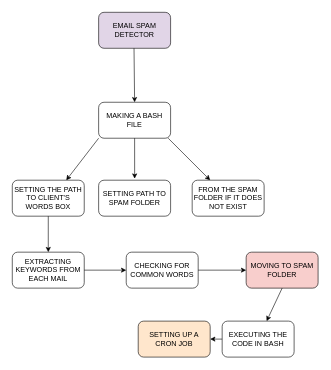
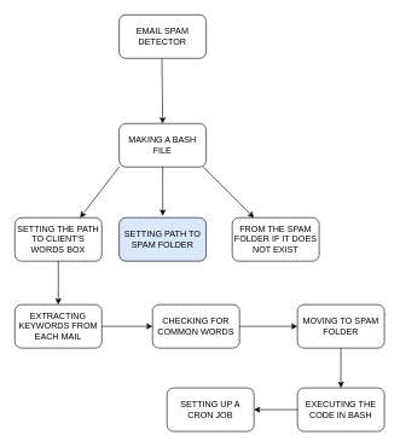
  <mxCell id="0" />
  <mxCell id="1" parent="0" />
- <mxCell id="2" value="EMAIL SPAM DETECTOR" style="rounded=1;whiteSpace=wrap;html=1;fillColor=#e1d5e7;" vertex="1" parent="1"><mxGeometry x="164" y="20" width="120" height="60" as="geometry" /></mxCell>
+ <mxCell id="2" value="EMAIL SPAM DETECTOR" style="rounded=1;whiteSpace=wrap;html=1;" vertex="1" parent="1"><mxGeometry x="164" y="20" width="120" height="60" as="geometry" /></mxCell>
  <mxCell id="3" value="" style="endArrow=classic;html=1;rounded=0;exitX=0.447;exitY=1.05;exitDx=0;exitDy=0;exitPerimeter=0;entryX=0.5;entryY=0;entryDx=0;entryDy=0;" edge="1" parent="1" target="4"><mxGeometry width="50" height="50" relative="1" as="geometry"><mxPoint x="223" y="80" as="sourcePoint" /><mxPoint x="223.36" y="157" as="targetPoint" /></mxGeometry></mxCell>
  <mxCell id="4" value="MAKING A BASH FILE" style="rounded=1;whiteSpace=wrap;html=1;" vertex="1" parent="1"><mxGeometry x="164" y="170" width="120" height="60" as="geometry" /></mxCell>
  <mxCell id="5" value="" style="endArrow=classic;html=1;rounded=0;" edge="1" parent="1" target="6"><mxGeometry width="50" height="50" relative="1" as="geometry"><mxPoint x="280" y="230" as="sourcePoint" /><mxPoint x="320" y="280" as="targetPoint" /></mxGeometry></mxCell>
  <mxCell id="6" value="FROM THE SPAM FOLDER IF IT DOES NOT EXIST" style="rounded=1;whiteSpace=wrap;html=1;" vertex="1" parent="1"><mxGeometry x="320" y="300" width="120" height="60" as="geometry" /></mxCell>
  <mxCell id="7" value="" style="endArrow=classic;html=1;rounded=0;exitX=0.433;exitY=1.043;exitDx=0;exitDy=0;exitPerimeter=0;" edge="1" parent="1"><mxGeometry width="50" height="50" relative="1" as="geometry"><mxPoint x="224" y="230" as="sourcePoint" /><mxPoint x="224.04" y="297.42" as="targetPoint" /></mxGeometry></mxCell>
- <mxCell id="8" value="SETTING PATH TO SPAM FOLDER" style="rounded=1;whiteSpace=wrap;html=1;" vertex="1" parent="1"><mxGeometry x="164" y="300" width="120" height="60" as="geometry" /></mxCell>
+ <mxCell id="8" value="SETTING PATH TO SPAM FOLDER" style="rounded=1;whiteSpace=wrap;html=1;fillColor=#dae8fc;" vertex="1" parent="1"><mxGeometry x="164" y="300" width="120" height="60" as="geometry" /></mxCell>
  <mxCell id="9" value="" style="endArrow=classic;html=1;rounded=0;" edge="1" parent="1"><mxGeometry width="50" height="50" relative="1" as="geometry"><mxPoint x="164" y="230" as="sourcePoint" /><mxPoint x="110" y="300" as="targetPoint" /></mxGeometry></mxCell>
  <mxCell id="10" value="SETTING THE PATH TO CLIENT'S WORDS BOX" style="rounded=1;whiteSpace=wrap;html=1;" vertex="1" parent="1"><mxGeometry x="20" y="300" width="120" height="60" as="geometry" /></mxCell>
  <mxCell id="11" value="" style="endArrow=classic;html=1;rounded=0;exitX=0.5;exitY=1;exitDx=0;exitDy=0;" edge="1" parent="1" source="10"><mxGeometry width="50" height="50" relative="1" as="geometry"><mxPoint x="50" y="470" as="sourcePoint" /><mxPoint x="80" y="420" as="targetPoint" /></mxGeometry></mxCell>
  <mxCell id="12" value="EXTRACTING KEYWORDS FROM EACH MAIL" style="rounded=1;whiteSpace=wrap;html=1;" vertex="1" parent="1"><mxGeometry x="20" y="420" width="120" height="60" as="geometry" /></mxCell>
  <mxCell id="13" value="" style="endArrow=classic;html=1;rounded=0;" edge="1" parent="1" target="14"><mxGeometry width="50" height="50" relative="1" as="geometry"><mxPoint x="140" y="450" as="sourcePoint" /><mxPoint x="210" y="450" as="targetPoint" /></mxGeometry></mxCell>
  <mxCell id="14" value="CHECKING FOR COMMON WORDS" style="rounded=1;whiteSpace=wrap;html=1;" vertex="1" parent="1"><mxGeometry x="210" y="420" width="120" height="60" as="geometry" /></mxCell>
  <mxCell id="15" value="" style="endArrow=classic;html=1;rounded=0;" edge="1" parent="1" target="16"><mxGeometry width="50" height="50" relative="1" as="geometry"><mxPoint x="330" y="450" as="sourcePoint" /><mxPoint x="400" y="450" as="targetPoint" /></mxGeometry></mxCell>
- <mxCell id="16" value="MOVING TO SPAM FOLDER" style="rounded=1;whiteSpace=wrap;html=1;fillColor=#f8cecc;" vertex="1" parent="1"><mxGeometry x="410" y="420" width="120" height="60" as="geometry" /></mxCell>
+ <mxCell id="16" value="MOVING TO SPAM FOLDER" style="rounded=1;whiteSpace=wrap;html=1;" vertex="1" parent="1"><mxGeometry x="410" y="420" width="120" height="60" as="geometry" /></mxCell>
  <mxCell id="17" value="" style="endArrow=classic;html=1;rounded=0;" edge="1" parent="1" target="18"><mxGeometry width="50" height="50" relative="1" as="geometry"><mxPoint x="470" y="480" as="sourcePoint" /><mxPoint x="470" y="540" as="targetPoint" /></mxGeometry></mxCell>
- <mxCell id="18" value="EXECUTING THE CODE IN BASH" style="rounded=1;whiteSpace=wrap;html=1;" vertex="1" parent="1"><mxGeometry x="370" y="535" width="120" height="60" as="geometry" /></mxCell>
+ <mxCell id="18" value="EXECUTING THE CODE IN BASH" style="rounded=1;whiteSpace=wrap;html=1;" vertex="1" parent="1"><mxGeometry x="410" y="535" width="120" height="60" as="geometry" /></mxCell>
  <mxCell id="19" value="" style="endArrow=classic;html=1;rounded=0;exitX=0;exitY=0.5;exitDx=0;exitDy=0;" edge="1" parent="1" source="18"><mxGeometry width="50" height="50" relative="1" as="geometry"><mxPoint x="340" y="570" as="sourcePoint" /><mxPoint x="350" y="565" as="targetPoint" /></mxGeometry></mxCell>
- <mxCell id="20" value="SETTING UP A CRON JOB" style="rounded=1;whiteSpace=wrap;html=1;fillColor=#ffe6cc;" vertex="1" parent="1"><mxGeometry x="230" y="535" width="120" height="60" as="geometry" /></mxCell>
+ <mxCell id="20" value="SETTING UP A CRON JOB" style="rounded=1;whiteSpace=wrap;html=1;" vertex="1" parent="1"><mxGeometry x="230" y="535" width="120" height="60" as="geometry" /></mxCell>
